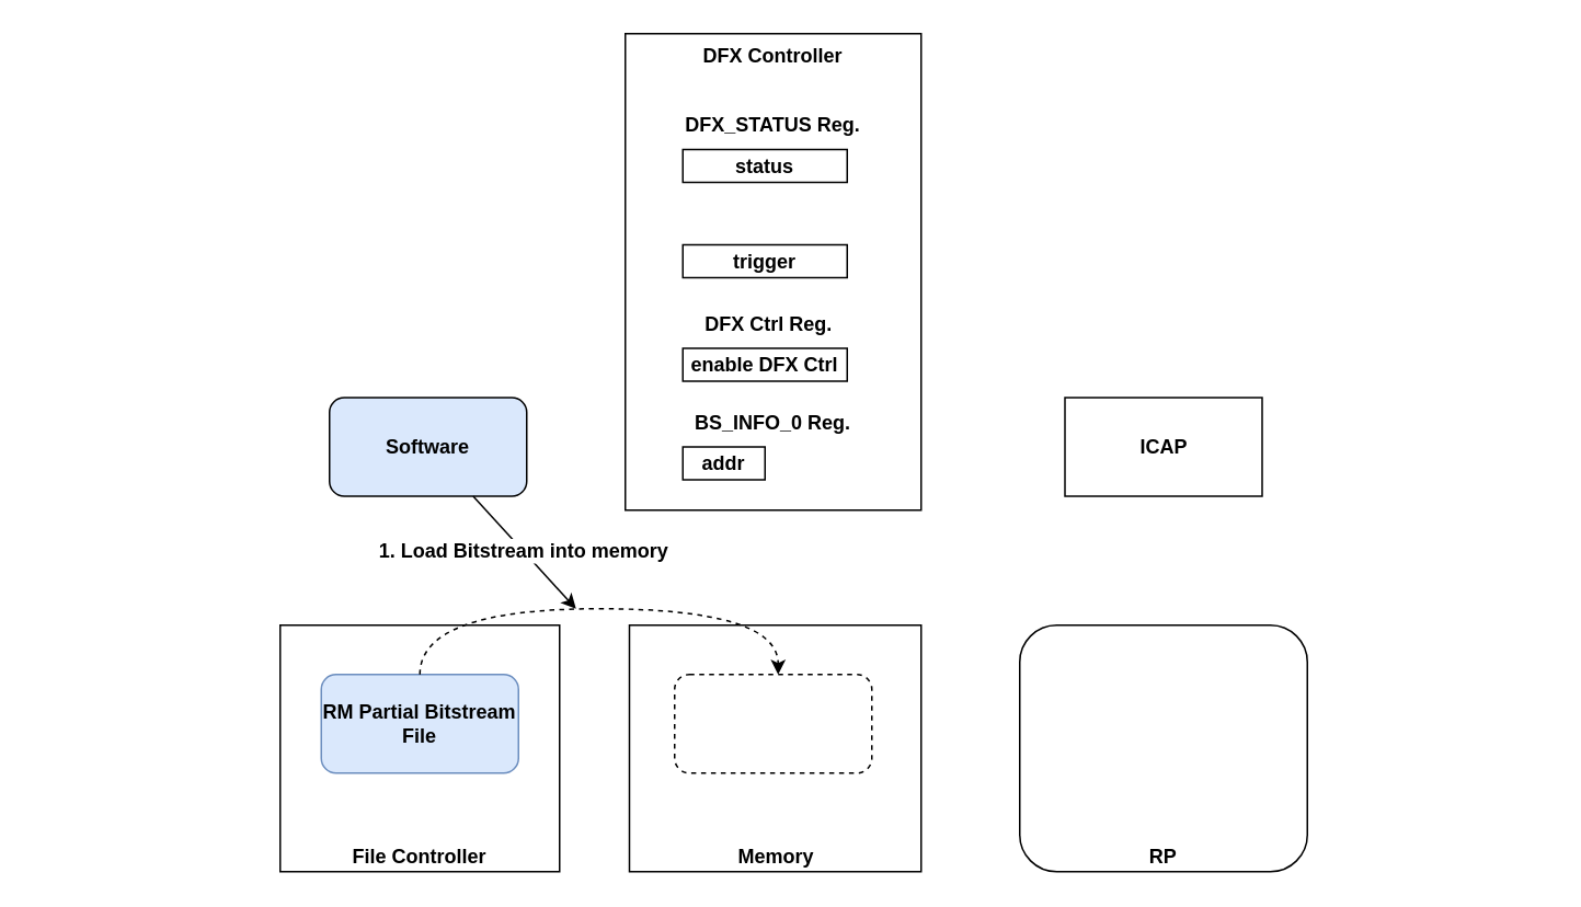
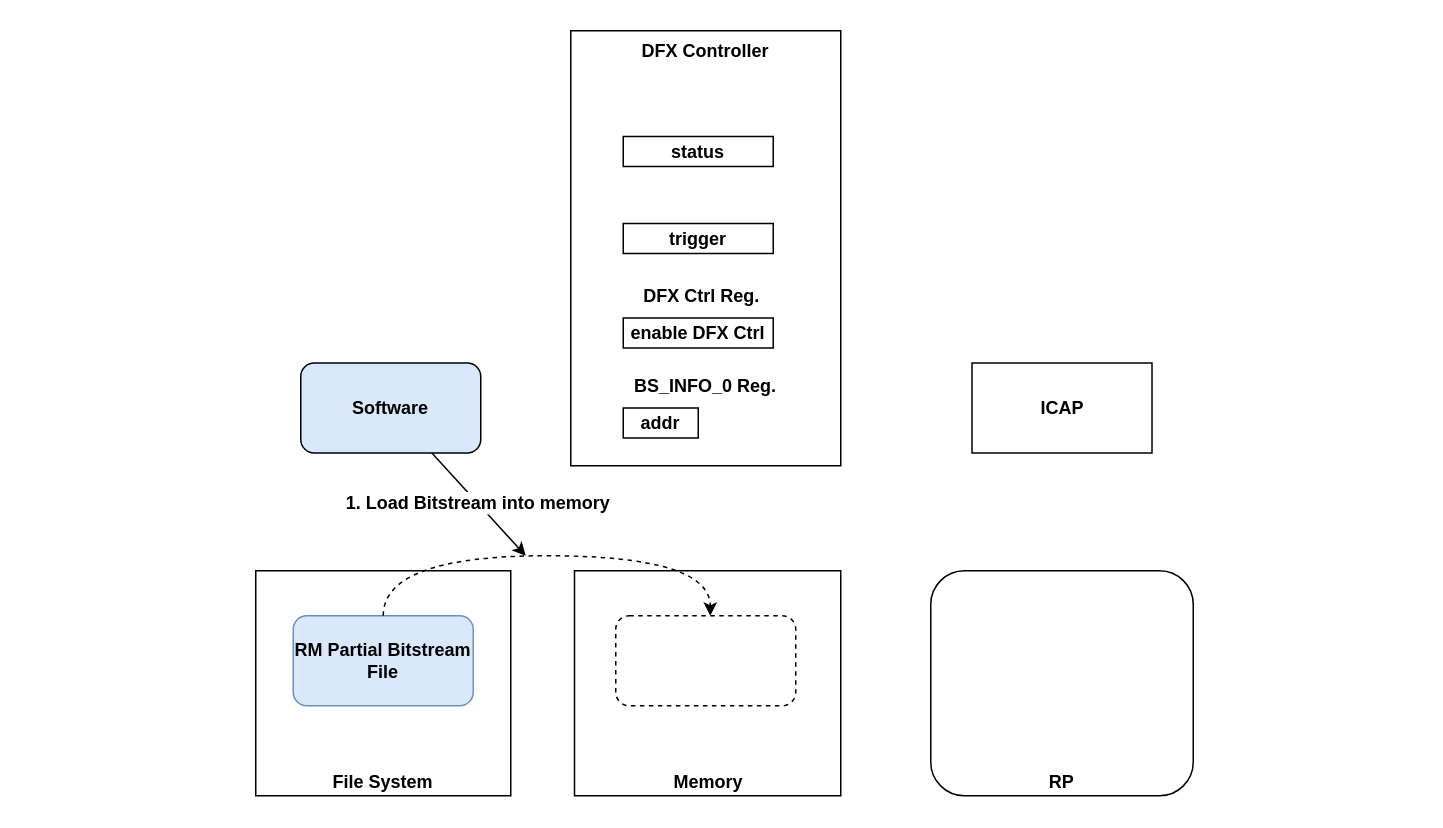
  <mxCell id="0" />
  <mxCell id="1" parent="0" />
  <mxCell id="2" value="DFX Controller" style="rounded=0;whiteSpace=wrap;html=1;verticalAlign=top;fontSize=12;fontStyle=1" parent="1" vertex="1"><mxGeometry x="380" y="20" width="180" height="290" as="geometry" /></mxCell>
  <mxCell id="3" value="Memory" style="rounded=0;whiteSpace=wrap;html=1;verticalAlign=bottom;fontSize=12;fontStyle=1" parent="1" vertex="1"><mxGeometry x="382.5" y="380" width="177.5" height="150" as="geometry" /></mxCell>
- <mxCell id="4" value="File Controller" style="rounded=0;whiteSpace=wrap;html=1;verticalAlign=bottom;fontSize=12;fontStyle=1" parent="1" vertex="1"><mxGeometry x="170" y="380" width="170" height="150" as="geometry" /></mxCell>
+ <mxCell id="4" value="File System" style="rounded=0;whiteSpace=wrap;html=1;verticalAlign=bottom;fontSize=12;fontStyle=1" parent="1" vertex="1"><mxGeometry x="170" y="380" width="170" height="150" as="geometry" /></mxCell>
  <mxCell id="5" value="RP" style="whiteSpace=wrap;html=1;verticalAlign=bottom;fontSize=12;fontStyle=1;rounded=1;" parent="1" vertex="1"><mxGeometry x="620" y="380" width="175" height="150" as="geometry" /></mxCell>
  <mxCell id="6" value="ICAP" style="rounded=0;whiteSpace=wrap;html=1;fontSize=12;fontStyle=1" parent="1" vertex="1"><mxGeometry x="647.5" y="241.5" width="120" height="60" as="geometry" /></mxCell>
  <mxCell id="7" value="Software" style="rounded=1;whiteSpace=wrap;html=1;fontSize=12;fontStyle=1;fillColor=#dae8fc;" parent="1" vertex="1"><mxGeometry x="200" y="241.5" width="120" height="60" as="geometry" /></mxCell>
  <mxCell id="8" value="RM Partial Bitstream&lt;div style=&quot;font-size: 12px;&quot;&gt;File&lt;/div&gt;" style="rounded=1;whiteSpace=wrap;html=1;fillColor=#dae8fc;strokeColor=#6c8ebf;fontSize=12;fontStyle=1" parent="1" vertex="1"><mxGeometry x="195" y="410" width="120" height="60" as="geometry" /></mxCell>
  <mxCell id="9" value="" style="rounded=1;whiteSpace=wrap;html=1;fillColor=none;strokeColor=#000000;dashed=1;fontSize=12;fontStyle=1" parent="1" vertex="1"><mxGeometry x="410" y="410" width="120" height="60" as="geometry" /></mxCell>
  <mxCell id="10" value="" style="endArrow=classic;html=1;rounded=0;edgeStyle=orthogonalEdgeStyle;curved=1;dashed=1;fontSize=12;fontStyle=1" parent="1" source="8" target="9" edge="1"><mxGeometry width="50" height="50" relative="1" as="geometry"><mxPoint x="290" y="440" as="sourcePoint" /><mxPoint x="340" y="390" as="targetPoint" /><Array as="points"><mxPoint x="255" y="370" /><mxPoint x="473" y="370" /></Array></mxGeometry></mxCell>
  <mxCell id="11" value="addr" style="rounded=0;whiteSpace=wrap;html=1;fontSize=12;fontStyle=1" parent="1" vertex="1"><mxGeometry x="415" y="271.5" width="50" height="20" as="geometry" /></mxCell>
  <mxCell id="12" value="BS_INFO_0 Reg." style="text;html=1;align=center;verticalAlign=middle;whiteSpace=wrap;rounded=0;fontSize=12;fontStyle=1" parent="1" vertex="1"><mxGeometry x="415" y="241.5" width="110" height="30" as="geometry" /></mxCell>
  <mxCell id="13" value="enable DFX Ctrl" style="rounded=0;whiteSpace=wrap;html=1;fontSize=12;fontStyle=1" parent="1" vertex="1"><mxGeometry x="415" y="211.5" width="100" height="20" as="geometry" /></mxCell>
  <mxCell id="14" value="DFX Ctrl Reg." style="text;html=1;align=center;verticalAlign=middle;whiteSpace=wrap;rounded=0;fontSize=12;fontStyle=1" parent="1" vertex="1"><mxGeometry x="415" y="181.5" width="105" height="30" as="geometry" /></mxCell>
  <mxCell id="15" value="trigger" style="rounded=0;whiteSpace=wrap;html=1;fontSize=12;fontStyle=1" parent="1" vertex="1"><mxGeometry x="415" y="148.5" width="100" height="20" as="geometry" /></mxCell>
  <mxCell id="16" value="status" style="rounded=0;whiteSpace=wrap;html=1;fontSize=12;fontStyle=1" parent="1" vertex="1"><mxGeometry x="415" y="90.5" width="100" height="20" as="geometry" /></mxCell>
- <mxCell id="17" value="DFX_STATUS Reg." style="text;html=1;align=center;verticalAlign=middle;whiteSpace=wrap;rounded=0;fontSize=12;fontStyle=1" parent="1" vertex="1"><mxGeometry x="415" y="60.5" width="110" height="30" as="geometry" /></mxCell>
  <mxCell id="18" value="1. Load Bitstream into memory" style="endArrow=classic;html=1;rounded=0;fontStyle=1;fontSize=12;" parent="1" source="7" edge="1"><mxGeometry width="50" height="50" relative="1" as="geometry"><mxPoint x="80" y="360" as="sourcePoint" /><mxPoint x="350" y="370" as="targetPoint" /></mxGeometry></mxCell>
  <mxCell id="19" value="" style="rounded=0;whiteSpace=wrap;html=1;fillColor=none;strokeColor=none;" vertex="1" parent="1"><mxGeometry y="260" width="920" height="60" as="geometry" x="20" /></mxCell>
